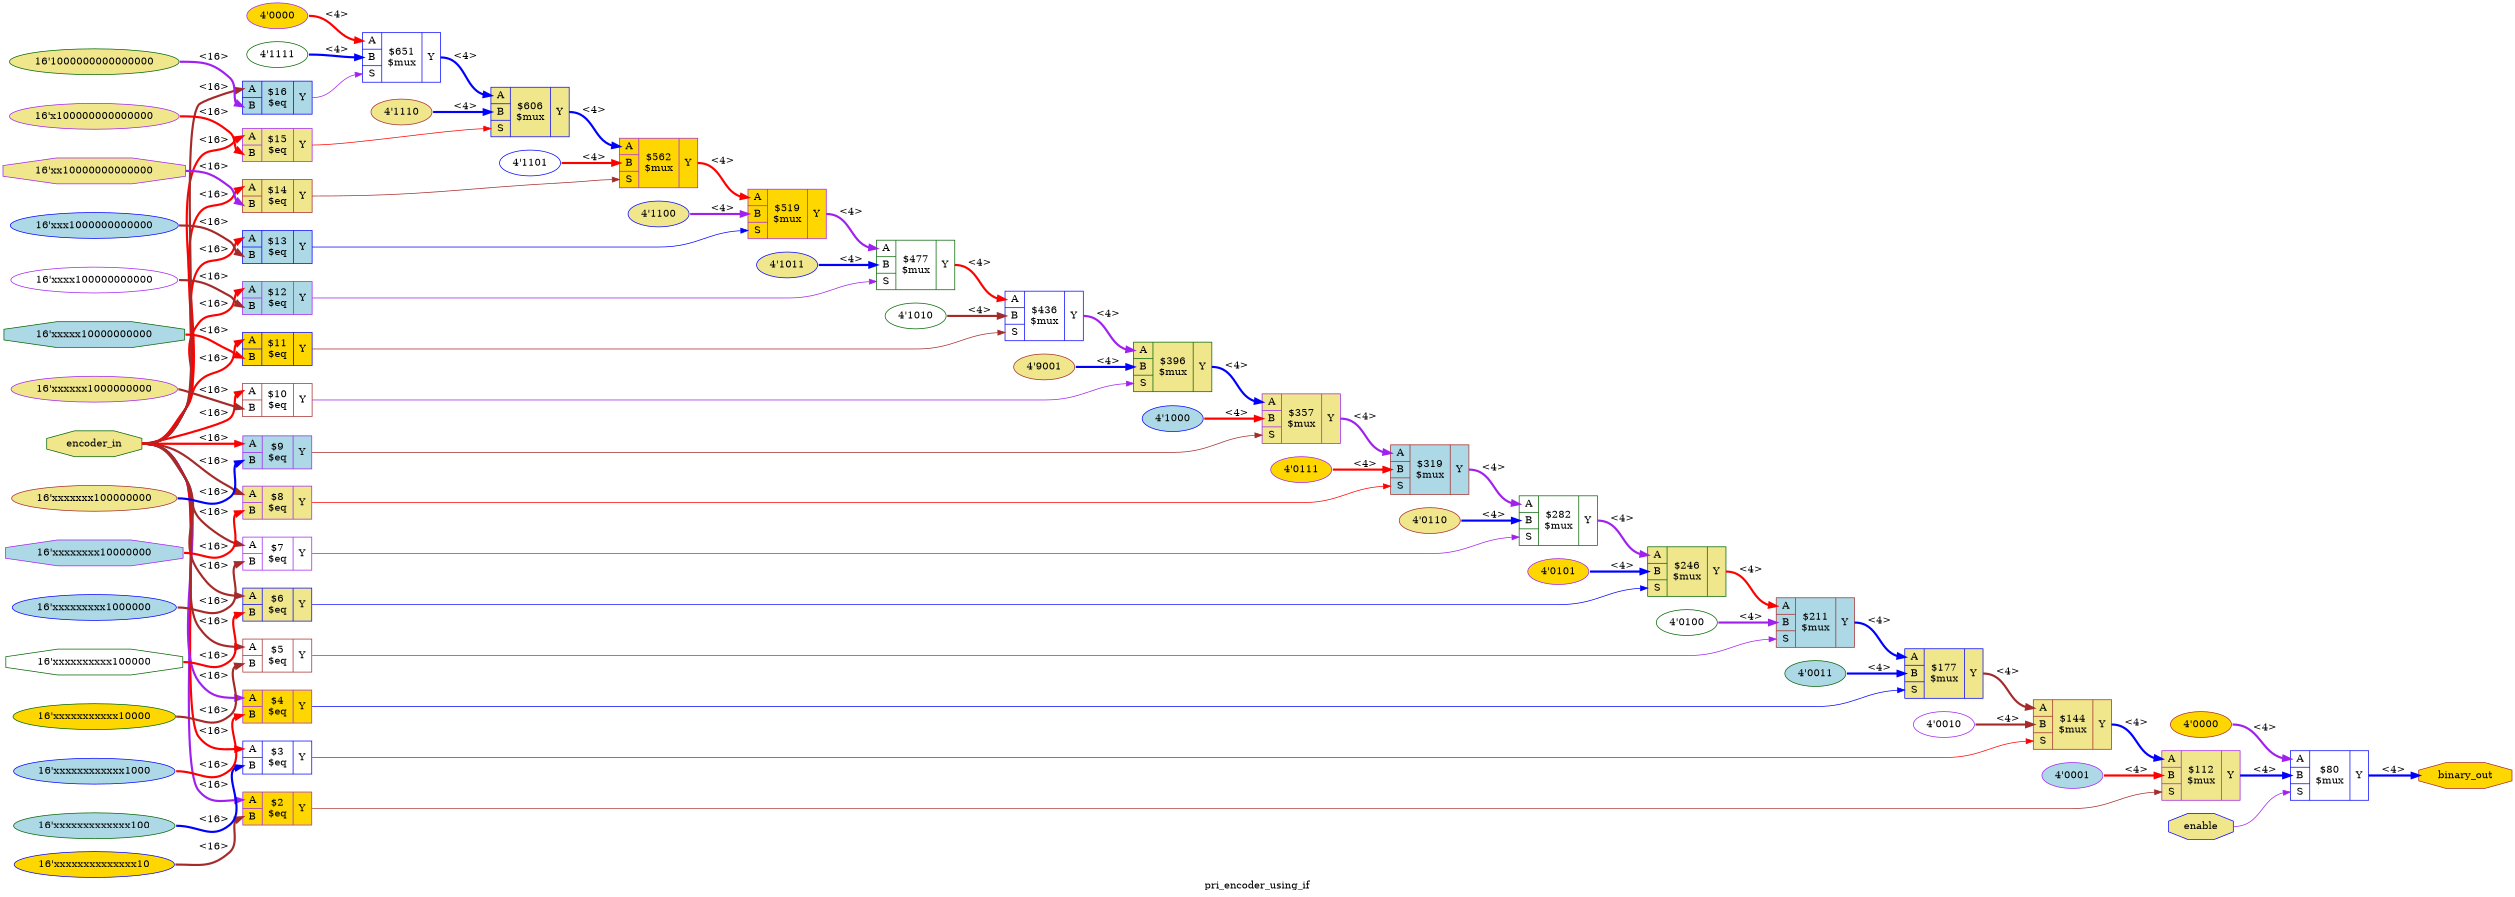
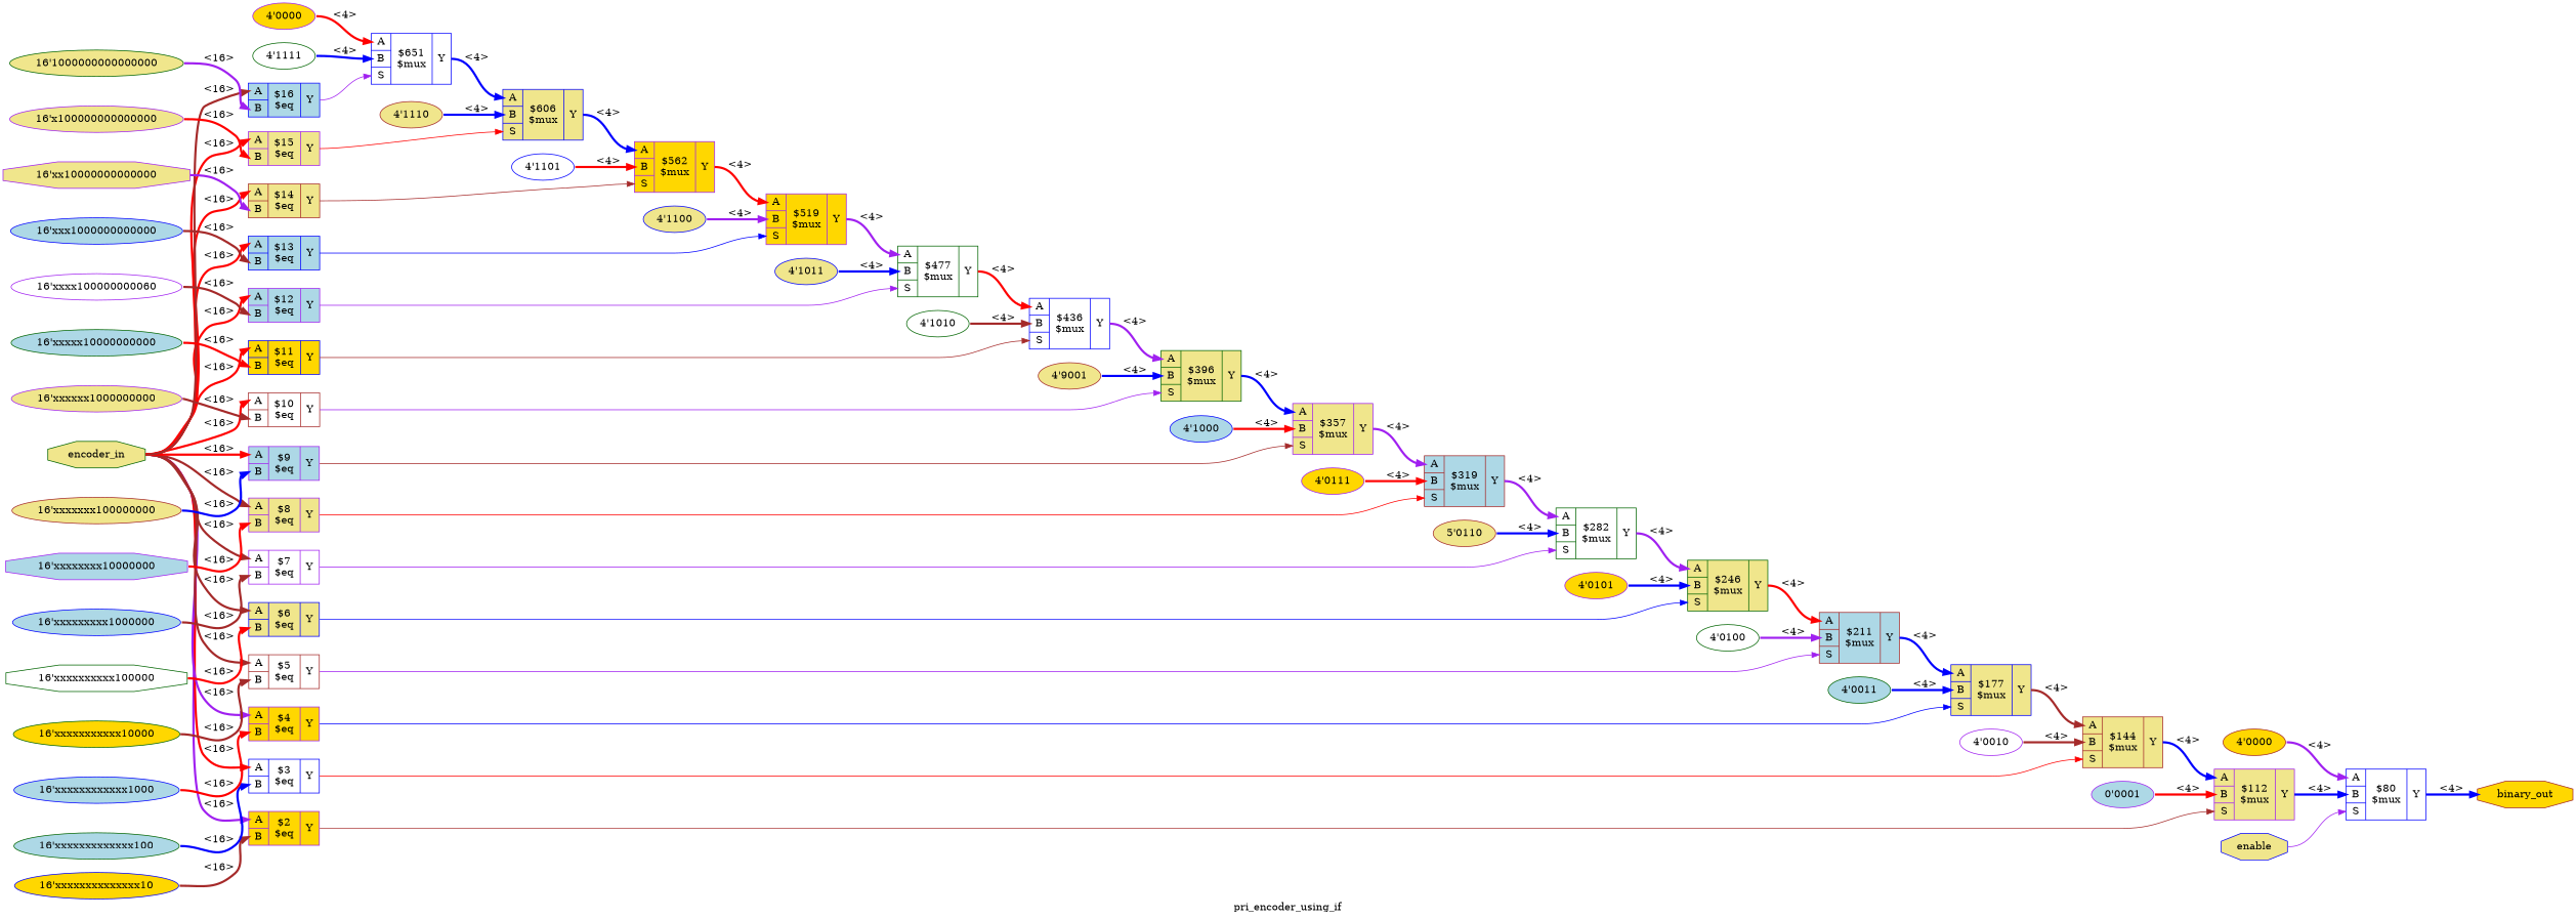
  digraph {
    label=pri_encoder_using_if
    rankdir=LR
    remincross=true
    node [color=purple fillcolor=khaki shape=record style=filled]
    edge [color=red headport="p35:w" tailport=e style="setlinewidth(3)"]
    n1 [color=brown fillcolor=gold fontcolor=black label=binary_out shape=octagon]
    n2 [color=blue fontcolor=black label=enable shape=octagon]
    n3 [color=blue fillcolor=white label="{{<p35> A|<p36> B|<p53> S}|$80\n$mux|{<p37> Y}}"]
    n4 [color=darkgreen fontcolor=black label=encoder_in shape=octagon]
    n5 [fillcolor=gold label="{{<p35> A|<p36> B}|$2\n$eq|{<p37> Y}}"]
    n6 [color=blue fillcolor=white label="{{<p35> A|<p36> B}|$3\n$eq|{<p37> Y}}"]
    n7 [fillcolor=gold label="{{<p35> A|<p36> B}|$4\n$eq|{<p37> Y}}"]
    n8 [color=brown fillcolor=white label="{{<p35> A|<p36> B}|$5\n$eq|{<p37> Y}}"]
    n9 [color=blue label="{{<p35> A|<p36> B}|$6\n$eq|{<p37> Y}}"]
    n10 [fillcolor=white label="{{<p35> A|<p36> B}|$7\n$eq|{<p37> Y}}"]
    n11 [label="{{<p35> A|<p36> B}|$8\n$eq|{<p37> Y}}"]
    n12 [fillcolor=lightblue label="{{<p35> A|<p36> B}|$9\n$eq|{<p37> Y}}"]
    n13 [color=brown fillcolor=white label="{{<p35> A|<p36> B}|$10\n$eq|{<p37> Y}}"]
    n14 [color=blue fillcolor=gold label="{{<p35> A|<p36> B}|$11\n$eq|{<p37> Y}}"]
    n15 [fillcolor=lightblue label="{{<p35> A|<p36> B}|$12\n$eq|{<p37> Y}}"]
    n16 [color=blue fillcolor=lightblue label="{{<p35> A|<p36> B}|$13\n$eq|{<p37> Y}}"]
    n17 [color=brown label="{{<p35> A|<p36> B}|$14\n$eq|{<p37> Y}}"]
    n18 [label="{{<p35> A|<p36> B}|$15\n$eq|{<p37> Y}}"]
    n19 [color=blue fillcolor=lightblue label="{{<p35> A|<p36> B}|$16\n$eq|{<p37> Y}}"]
    n20 [label="{{<p35> A|<p36> B|<p53> S}|$112\n$mux|{<p37> Y}}"]
    n21 [color=brown label="{{<p35> A|<p36> B|<p53> S}|$144\n$mux|{<p37> Y}}"]
    n22 [color=blue label="{{<p35> A|<p36> B|<p53> S}|$177\n$mux|{<p37> Y}}"]
    n23 [color=brown fillcolor=lightblue label="{{<p35> A|<p36> B|<p53> S}|$211\n$mux|{<p37> Y}}"]
    n24 [color=darkgreen label="{{<p35> A|<p36> B|<p53> S}|$246\n$mux|{<p37> Y}}"]
    n25 [color=darkgreen fillcolor=white label="{{<p35> A|<p36> B|<p53> S}|$282\n$mux|{<p37> Y}}"]
    n26 [color=brown fillcolor=lightblue label="{{<p35> A|<p36> B|<p53> S}|$319\n$mux|{<p37> Y}}"]
    n27 [label="{{<p35> A|<p36> B|<p53> S}|$357\n$mux|{<p37> Y}}"]
    n28 [color=darkgreen label="{{<p35> A|<p36> B|<p53> S}|$396\n$mux|{<p37> Y}}"]
    n29 [color=blue fillcolor=white label="{{<p35> A|<p36> B|<p53> S}|$436\n$mux|{<p37> Y}}"]
    n30 [color=darkgreen fillcolor=white label="{{<p35> A|<p36> B|<p53> S}|$477\n$mux|{<p37> Y}}"]
    n31 [fillcolor=gold label="{{<p35> A|<p36> B|<p53> S}|$519\n$mux|{<p37> Y}}"]
    n32 [fillcolor=gold label="{{<p35> A|<p36> B|<p53> S}|$562\n$mux|{<p37> Y}}"]
    n33 [color=blue label="{{<p35> A|<p36> B|<p53> S}|$606\n$mux|{<p37> Y}}"]
    n34 [color=blue fillcolor=white label="{{<p35> A|<p36> B|<p53> S}|$651\n$mux|{<p37> Y}}"]
    n35 [color=blue fillcolor=gold label="16'xxxxxxxxxxxxxx10" shape=""]
    n36 [color=darkgreen fillcolor=lightblue label="16'xxxxxxxxxxxxx100" shape=""]
    n37 [color=blue fillcolor=lightblue label="16'xxxxxxxxxxxx1000" shape=""]
    n38 [color=darkgreen fillcolor=gold label="16'xxxxxxxxxxx10000" shape=""]
    n39 [color=darkgreen fillcolor=white label="16'xxxxxxxxxx100000" shape=octagon]
    n40 [color=blue fillcolor=lightblue label="16'xxxxxxxxx1000000" shape=""]
    n41 [fillcolor=lightblue label="16'xxxxxxxx10000000" shape=octagon]
    n42 [color=brown label="16'xxxxxxx100000000" shape=""]
    n43 [label="16'xxxxxx1000000000" shape=""]
-   n44 [color=darkgreen fillcolor=lightblue label="16'xxxxx10000000000" shape=octagon]
-   n45 [fillcolor=white label="16'xxxx100000000000" shape=""]
+   n44 [color=darkgreen fillcolor=lightblue label="16'xxxxx10000000000" shape=""]
+   n45 [fillcolor=white label="16'xxxx100000000060" shape=""]
    n46 [color=blue fillcolor=lightblue label="16'xxx1000000000000" shape=""]
    n47 [label="16'xx10000000000000" shape=octagon]
    n48 [label="16'x100000000000000" shape=""]
    n49 [color=darkgreen label="16'1000000000000000" shape=""]
    n50 [color=brown fillcolor=gold label="4'0000" shape=""]
-   n51 [fillcolor=lightblue label="4'0001" shape=""]
+   n51 [fillcolor=lightblue label="0'0001" shape=""]
    n52 [fillcolor=white label="4'0010" shape=""]
    n53 [color=darkgreen fillcolor=lightblue label="4'0011" shape=""]
    n54 [color=darkgreen fillcolor=white label="4'0100" shape=""]
    n55 [fillcolor=gold label="4'0101" shape=""]
-   n56 [color=brown label="4'0110" shape=""]
+   n56 [color=brown label="5'0110" shape=""]
    n57 [fillcolor=gold label="4'0111" shape=""]
    n58 [color=blue fillcolor=lightblue label="4'1000" shape=""]
    n59 [color=brown label="4'9001" shape=""]
    n60 [color=darkgreen fillcolor=white label="4'1010" shape=""]
    n61 [color=blue label="4'1011" shape=""]
    n62 [color=blue label="4'1100" shape=""]
    n63 [color=blue fillcolor=white label="4'1101" shape=""]
    n64 [color=brown label="4'1110" shape=""]
    n65 [fillcolor=gold label="4'0000" shape=""]
    n66 [color=darkgreen fillcolor=white label="4'1111" shape=""]
    n2 -> n3 [color=purple headport="p53:w" style=""]
    n3 -> n1 [color=blue headport=w label="<4>" tailport="p37:e"]
    n4 -> n5 [color=purple label="<16>"]
    n4 -> n6 [label="<16>"]
    n4 -> n7 [color=purple label="<16>"]
    n4 -> n8 [color=brown label="<16>"]
    n4 -> n9 [color=brown label="<16>"]
    n4 -> n10 [color=brown label="<16>"]
    n4 -> n11 [color=brown label="<16>"]
    n4 -> n12 [label="<16>"]
    n4 -> n13 [label="<16>"]
    n4 -> n14 [label="<16>"]
    n4 -> n15 [label="<16>"]
    n4 -> n16 [label="<16>"]
    n4 -> n17 [label="<16>"]
    n4 -> n18 [label="<16>"]
    n4 -> n19 [color=brown label="<16>"]
    n5 -> n20 [color=brown headport="p53:w" tailport="p37:e" style=""]
    n6 -> n21 [headport="p53:w" tailport="p37:e" style=""]
    n7 -> n22 [color=blue headport="p53:w" tailport="p37:e" style=""]
    n8 -> n23 [color=purple headport="p53:w" tailport="p37:e" style=""]
    n9 -> n24 [color=blue headport="p53:w" tailport="p37:e" style=""]
    n10 -> n25 [color=purple headport="p53:w" tailport="p37:e" style=""]
    n11 -> n26 [headport="p53:w" tailport="p37:e" style=""]
    n12 -> n27 [color=brown headport="p53:w" tailport="p37:e" style=""]
    n13 -> n28 [color=purple headport="p53:w" tailport="p37:e" style=""]
    n14 -> n29 [color=brown headport="p53:w" tailport="p37:e" style=""]
    n15 -> n30 [color=purple headport="p53:w" tailport="p37:e" style=""]
    n16 -> n31 [color=blue headport="p53:w" tailport="p37:e" style=""]
    n17 -> n32 [color=brown headport="p53:w" tailport="p37:e" style=""]
    n18 -> n33 [headport="p53:w" tailport="p37:e" style=""]
    n19 -> n34 [color=purple headport="p53:w" tailport="p37:e" style=""]
    n20 -> n3 [color=blue headport="p36:w" label="<4>" tailport="p37:e"]
    n21 -> n20 [color=blue label="<4>" tailport="p37:e"]
    n22 -> n21 [color=brown label="<4>" tailport="p37:e"]
    n23 -> n22 [color=blue label="<4>" tailport="p37:e"]
    n24 -> n23 [label="<4>" tailport="p37:e"]
    n25 -> n24 [color=purple label="<4>" tailport="p37:e"]
    n26 -> n25 [color=purple label="<4>" tailport="p37:e"]
    n27 -> n26 [color=purple label="<4>" tailport="p37:e"]
    n28 -> n27 [color=blue label="<4>" tailport="p37:e"]
    n29 -> n28 [color=purple label="<4>" tailport="p37:e"]
    n30 -> n29 [label="<4>" tailport="p37:e"]
    n31 -> n30 [color=purple label="<4>" tailport="p37:e"]
    n32 -> n31 [label="<4>" tailport="p37:e"]
    n33 -> n32 [color=blue label="<4>" tailport="p37:e"]
    n34 -> n33 [color=blue label="<4>" tailport="p37:e"]
    n35 -> n5 [color=brown headport="p36:w" label="<16>"]
    n36 -> n6 [color=blue headport="p36:w" label="<16>"]
    n37 -> n7 [headport="p36:w" label="<16>"]
    n38 -> n8 [color=brown headport="p36:w" label="<16>"]
    n39 -> n9 [headport="p36:w" label="<16>"]
    n40 -> n10 [color=brown headport="p36:w" label="<16>"]
    n41 -> n11 [headport="p36:w" label="<16>"]
    n42 -> n12 [color=blue headport="p36:w" label="<16>"]
    n43 -> n13 [color=brown headport="p36:w" label="<16>"]
    n44 -> n14 [headport="p36:w" label="<16>"]
    n45 -> n15 [color=brown headport="p36:w" label="<16>"]
    n46 -> n16 [color=brown headport="p36:w" label="<16>"]
    n47 -> n17 [color=purple headport="p36:w" label="<16>"]
    n48 -> n18 [headport="p36:w" label="<16>"]
    n49 -> n19 [color=purple headport="p36:w" label="<16>"]
    n50 -> n3 [color=purple label="<4>"]
    n51 -> n20 [headport="p36:w" label="<4>"]
    n52 -> n21 [color=brown headport="p36:w" label="<4>"]
    n53 -> n22 [color=blue headport="p36:w" label="<4>"]
    n54 -> n23 [color=purple headport="p36:w" label="<4>"]
    n55 -> n24 [color=blue headport="p36:w" label="<4>"]
    n56 -> n25 [color=blue headport="p36:w" label="<4>"]
    n57 -> n26 [headport="p36:w" label="<4>"]
    n58 -> n27 [headport="p36:w" label="<4>"]
    n59 -> n28 [color=blue headport="p36:w" label="<4>"]
    n60 -> n29 [color=brown headport="p36:w" label="<4>"]
    n61 -> n30 [color=blue headport="p36:w" label="<4>"]
    n62 -> n31 [color=purple headport="p36:w" label="<4>"]
    n63 -> n32 [headport="p36:w" label="<4>"]
    n64 -> n33 [color=blue headport="p36:w" label="<4>"]
    n65 -> n34 [label="<4>"]
    n66 -> n34 [color=blue headport="p36:w" label="<4>"]
  }
